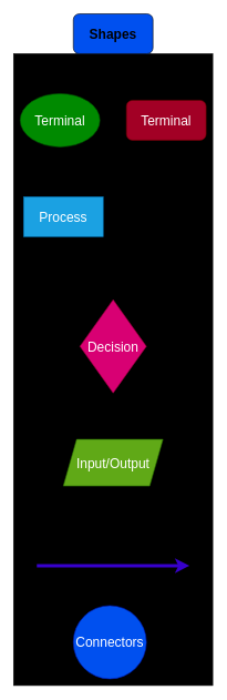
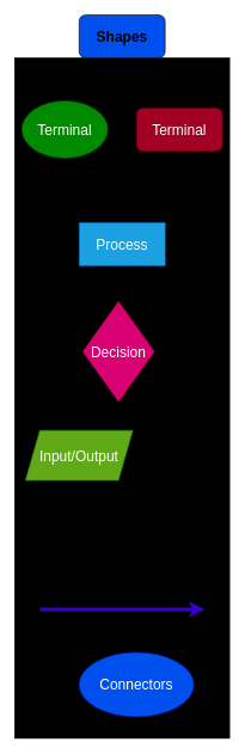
  <mxCell id="0" />
  <mxCell id="1" parent="0" />
  <mxCell id="2" value="" style="rounded=0;whiteSpace=wrap;html=1;fillColor=#000000;" vertex="1" parent="1"><mxGeometry x="20" y="80" width="300" height="950" as="geometry" /></mxCell>
  <mxCell id="3" value="&lt;b&gt;&lt;font style=&quot;font-size: 20px;&quot;&gt;Shapes&lt;/font&gt;&lt;/b&gt;" style="rounded=1;whiteSpace=wrap;html=1;fillColor=#0050ef;" vertex="1" parent="1"><mxGeometry x="110" y="20" width="120" height="60" as="geometry" /></mxCell>
  <mxCell id="4" value="Terminal" style="ellipse;whiteSpace=wrap;html=1;fontSize=20;fillColor=#008a00;fontColor=#ffffff;strokeColor=#005700;" vertex="1" parent="1"><mxGeometry x="30" y="140" width="120" height="80" as="geometry" /></mxCell>
  <mxCell id="5" value="Terminal" style="rounded=1;whiteSpace=wrap;html=1;fontSize=20;fillColor=#a20025;fontColor=#ffffff;strokeColor=#6F0000;" vertex="1" parent="1"><mxGeometry x="190" y="150" width="120" height="60" as="geometry" /></mxCell>
- <mxCell id="6" value="Process" style="rounded=0;whiteSpace=wrap;html=1;fontSize=20;fillColor=#1ba1e2;fontColor=#ffffff;strokeColor=#006EAF;" vertex="1" parent="1"><mxGeometry x="35" y="295" width="120" height="60" as="geometry" /></mxCell>
- <mxCell id="7" value="Decision" style="rhombus;whiteSpace=wrap;html=1;fontSize=20;fillColor=#d80073;fontColor=#ffffff;strokeColor=#A50040;" vertex="1" parent="1"><mxGeometry x="120" y="450" width="100" height="140" as="geometry" /></mxCell>
- <mxCell id="8" value="Input/Output" style="shape=parallelogram;perimeter=parallelogramPerimeter;whiteSpace=wrap;html=1;fixedSize=1;fontSize=20;fillColor=#60a917;fontColor=#ffffff;strokeColor=#2D7600;" vertex="1" parent="1"><mxGeometry x="95" y="660" width="150" height="70" as="geometry" /></mxCell>
+ <mxCell id="6" value="Process" style="rounded=0;whiteSpace=wrap;html=1;fontSize=20;fillColor=#1ba1e2;fontColor=#ffffff;strokeColor=#006EAF;" vertex="1" parent="1"><mxGeometry x="110" y="310" width="120" height="60" as="geometry" /></mxCell>
+ <mxCell id="7" value="Decision" style="rhombus;whiteSpace=wrap;html=1;fontSize=20;fillColor=#d80073;fontColor=#ffffff;strokeColor=#A50040;" vertex="1" parent="1"><mxGeometry x="115" y="420" width="100" height="140" as="geometry" /></mxCell>
+ <mxCell id="8" value="Input/Output" style="shape=parallelogram;perimeter=parallelogramPerimeter;whiteSpace=wrap;html=1;fixedSize=1;fontSize=20;fillColor=#60a917;fontColor=#ffffff;strokeColor=#2D7600;" vertex="1" parent="1"><mxGeometry x="35" y="600" width="150" height="70" as="geometry" /></mxCell>
  <mxCell id="9" value="" style="endArrow=classic;html=1;fontSize=20;fillColor=#6a00ff;strokeColor=#3700CC;strokeWidth=5;" edge="1" parent="1"><mxGeometry width="50" height="50" relative="1" as="geometry"><mxPoint x="55" y="850" as="sourcePoint" /><mxPoint x="285" y="850" as="targetPoint" /></mxGeometry></mxCell>
  <mxCell id="10" value="Flow Line" style="text;html=1;align=center;verticalAlign=middle;resizable=0;points=[];autosize=1;strokeColor=none;fillColor=none;fontSize=20;" vertex="1" parent="1"><mxGeometry x="85" y="810" width="110" height="40" as="geometry" /></mxCell>
- <mxCell id="11" value="Connectors" style="ellipse;whiteSpace=wrap;html=1;aspect=fixed;fontSize=20;fillColor=#0050ef;fontColor=#ffffff;strokeColor=#001DBC;" vertex="1" parent="1"><mxGeometry x="110" y="910" width="110" height="110" as="geometry" /></mxCell>
+ <mxCell id="11" value="Connectors" style="ellipse;whiteSpace=wrap;html=1;aspect=fixed;fontSize=20;fillColor=#0050ef;fontColor=#ffffff;strokeColor=#001DBC;" vertex="1" parent="1"><mxGeometry x="110" y="910" width="160" height="90" as="geometry" /></mxCell>
